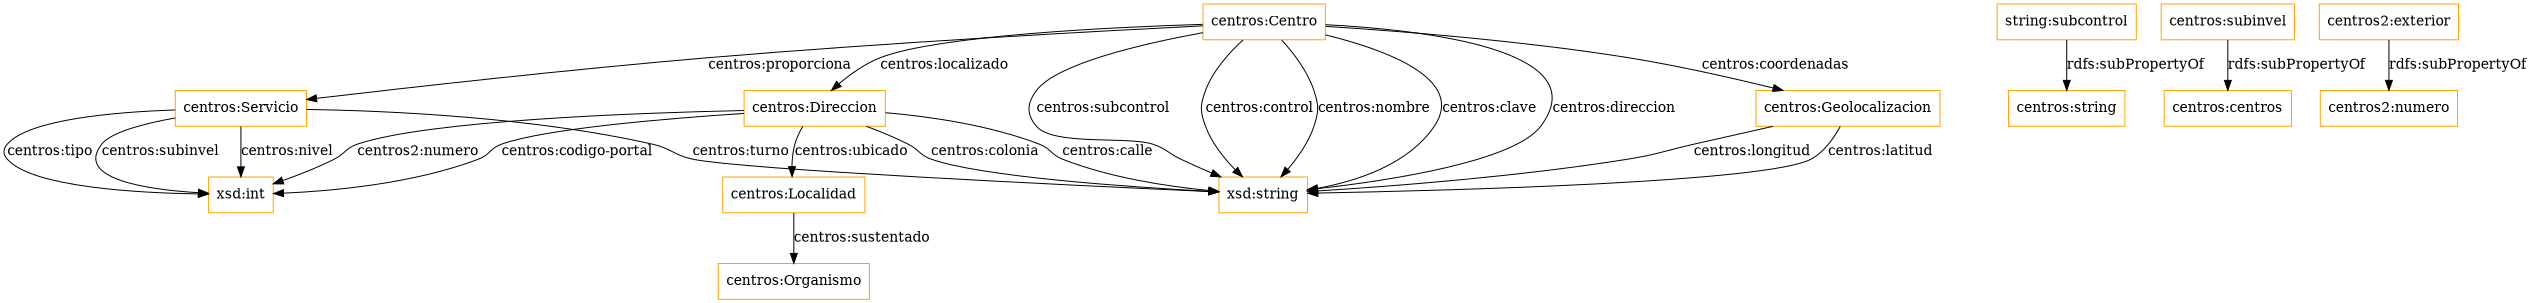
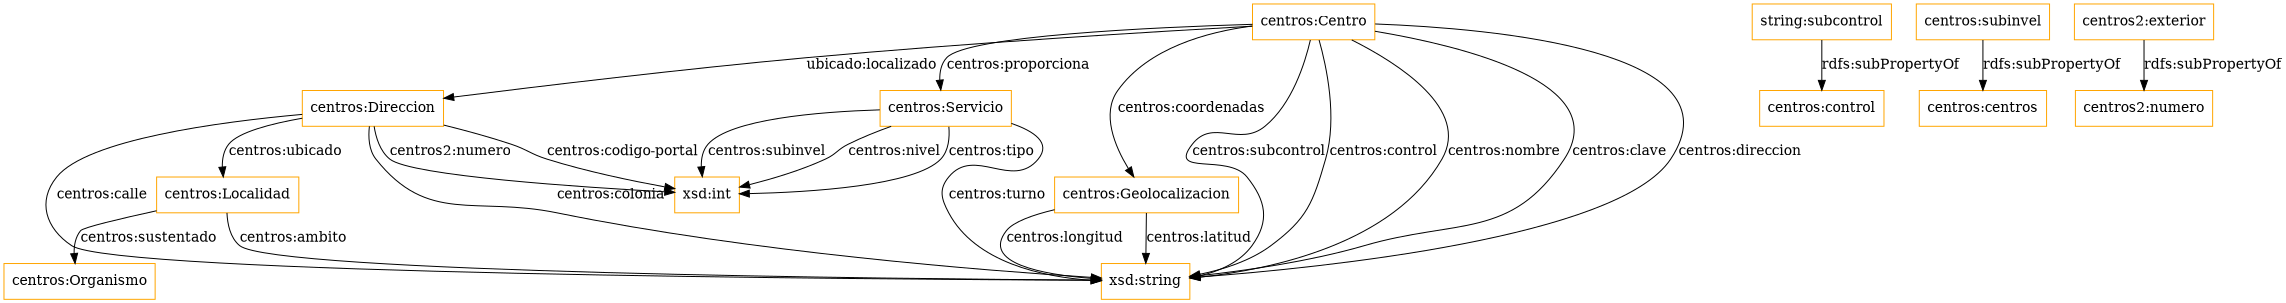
  digraph {
    rankdir=TB
    node [color=orange shape=rectangle]
    "centros:Servicio"
    "xsd:int"
    "xsd:string"
    "centros:Localidad"
    "centros:Organismo"
    "centros:Geolocalizacion"
    "centros:Direccion"
    "centros:Centro"
    n9 [label="string:subcontrol"]
-   "centros:control" [label="centros:string"]
+   "centros:control"
    n11 [label="centros:centros"]
    "centros:subinvel"
    "centros2:exterior"
    "centros2:numero"
    "centros:Servicio" -> "xsd:int" [label="centros:subinvel"]
    "centros:Servicio" -> "xsd:int" [label="centros:nivel"]
    "centros:Servicio" -> "xsd:int" [label="centros:tipo"]
    "centros:Servicio" -> "xsd:string" [label="centros:turno"]
+   "centros:Localidad" -> "xsd:string" [label="centros:ambito"]
    "centros:Localidad" -> "centros:Organismo" [label="centros:sustentado"]
    "centros:Geolocalizacion" -> "xsd:string" [label="centros:longitud"]
    "centros:Geolocalizacion" -> "xsd:string" [label="centros:latitud"]
    "centros:Direccion" -> "xsd:int" [label="centros2:numero"]
    "centros:Direccion" -> "xsd:int" [label="centros:codigo-portal"]
    "centros:Direccion" -> "xsd:string" [label="centros:colonia"]
    "centros:Direccion" -> "xsd:string" [label="centros:calle"]
    "centros:Direccion" -> "centros:Localidad" [label="centros:ubicado"]
    "centros:Centro" -> "centros:Servicio" [label="centros:proporciona"]
    "centros:Centro" -> "xsd:string" [label="centros:subcontrol"]
    "centros:Centro" -> "xsd:string" [label="centros:control"]
    "centros:Centro" -> "xsd:string" [label="centros:nombre"]
    "centros:Centro" -> "xsd:string" [label="centros:clave"]
    "centros:Centro" -> "xsd:string" [label="centros:direccion"]
    "centros:Centro" -> "centros:Geolocalizacion" [label="centros:coordenadas"]
-   "centros:Centro" -> "centros:Direccion" [label="centros:localizado"]
+   "centros:Centro" -> "centros:Direccion" [label="ubicado:localizado"]
    n9 -> "centros:control" [label="rdfs:subPropertyOf"]
    "centros:subinvel" -> n11 [label="rdfs:subPropertyOf"]
    "centros2:exterior" -> "centros2:numero" [label="rdfs:subPropertyOf"]
  }
